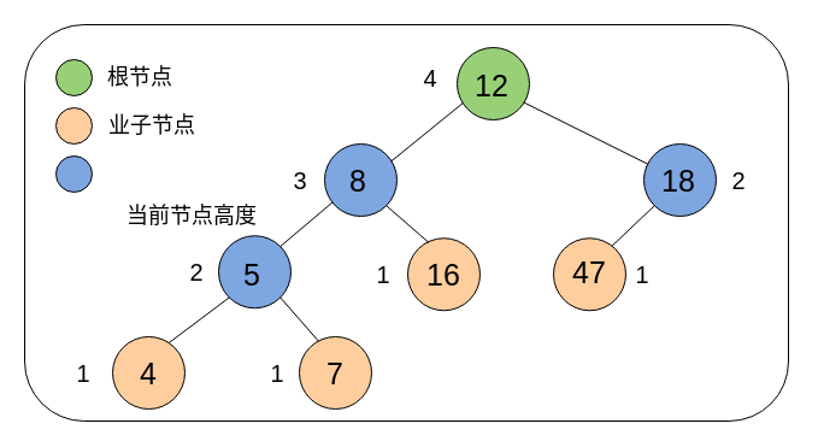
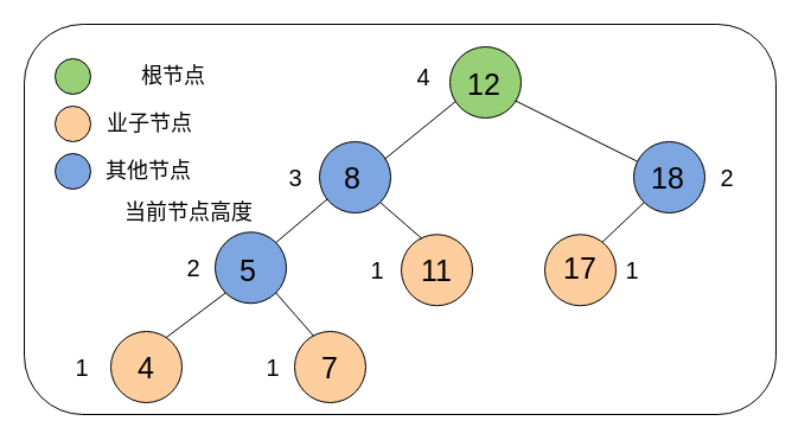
  <mxCell id="0" />
  <mxCell id="1" parent="0" />
  <mxCell id="2" value="" style="rounded=1;whiteSpace=wrap;html=1;fillColor=#FFFFFF;" parent="1" vertex="1"><mxGeometry x="20" y="20" width="634" height="329" as="geometry" /></mxCell>
  <mxCell id="3" value="" style="ellipse;whiteSpace=wrap;html=1;aspect=fixed;fillColor=#97D077;" parent="1" vertex="1"><mxGeometry x="379" y="39" width="60" height="60" as="geometry" /></mxCell>
  <mxCell id="4" value="" style="ellipse;whiteSpace=wrap;html=1;aspect=fixed;fillColor=#7EA6E0;" parent="1" vertex="1"><mxGeometry x="269" y="119" width="60" height="60" as="geometry" /></mxCell>
  <mxCell id="5" value="" style="ellipse;whiteSpace=wrap;html=1;aspect=fixed;fillColor=#7EA6E0;" parent="1" vertex="1"><mxGeometry x="534" y="119" width="60" height="60" as="geometry" /></mxCell>
  <mxCell id="6" value="" style="ellipse;whiteSpace=wrap;html=1;aspect=fixed;fillColor=#7EA6E0;" parent="1" vertex="1"><mxGeometry x="181" y="195.25" width="60" height="60" as="geometry" /></mxCell>
  <mxCell id="7" value="" style="ellipse;whiteSpace=wrap;html=1;aspect=fixed;fillColor=#FFCE9F;" parent="1" vertex="1"><mxGeometry x="338" y="197.25" width="60" height="60" as="geometry" /></mxCell>
  <mxCell id="8" value="" style="endArrow=none;html=1;entryX=0.078;entryY=0.769;entryDx=0;entryDy=0;entryPerimeter=0;exitX=0.922;exitY=0.239;exitDx=0;exitDy=0;exitPerimeter=0;" parent="1" source="4" target="3" edge="1"><mxGeometry width="50" height="50" relative="1" as="geometry"><mxPoint x="319" y="135" as="sourcePoint" /><mxPoint x="339" y="89" as="targetPoint" /></mxGeometry></mxCell>
  <mxCell id="9" value="" style="endArrow=none;html=1;entryX=0.108;entryY=0.808;entryDx=0;entryDy=0;entryPerimeter=0;exitX=1;exitY=0;exitDx=0;exitDy=0;" parent="1" source="6" target="4" edge="1"><mxGeometry width="50" height="50" relative="1" as="geometry"><mxPoint x="232" y="204" as="sourcePoint" /><mxPoint x="316.577" y="179.003" as="targetPoint" /></mxGeometry></mxCell>
  <mxCell id="10" value="" style="endArrow=none;html=1;entryX=1;entryY=1;entryDx=0;entryDy=0;exitX=0.29;exitY=0.059;exitDx=0;exitDy=0;exitPerimeter=0;" parent="1" source="7" target="4" edge="1"><mxGeometry width="50" height="50" relative="1" as="geometry"><mxPoint x="290.213" y="227.787" as="sourcePoint" /><mxPoint x="337.787" y="180.213" as="targetPoint" /></mxGeometry></mxCell>
  <mxCell id="11" value="" style="endArrow=none;html=1;entryX=0.923;entryY=0.759;entryDx=0;entryDy=0;entryPerimeter=0;" parent="1" source="5" target="3" edge="1"><mxGeometry width="50" height="50" relative="1" as="geometry"><mxPoint x="372.1" y="139.98" as="sourcePoint" /><mxPoint x="427.787" y="100.213" as="targetPoint" /></mxGeometry></mxCell>
  <mxCell id="12" value="" style="endArrow=none;html=1;entryX=0;entryY=1;entryDx=0;entryDy=0;exitX=0.737;exitY=0.116;exitDx=0;exitDy=0;exitPerimeter=0;" parent="1" source="28" target="6" edge="1"><mxGeometry width="50" height="50" relative="1" as="geometry"><mxPoint x="154" y="259" as="sourcePoint" /><mxPoint x="219" y="219" as="targetPoint" /></mxGeometry></mxCell>
  <mxCell id="13" value="" style="endArrow=none;html=1;entryX=1;entryY=1;entryDx=0;entryDy=0;exitX=0.287;exitY=0.086;exitDx=0;exitDy=0;exitPerimeter=0;" parent="1" source="29" target="6" edge="1"><mxGeometry width="50" height="50" relative="1" as="geometry"><mxPoint x="252.06" y="260.44" as="sourcePoint" /><mxPoint x="247.787" y="250.213" as="targetPoint" /></mxGeometry></mxCell>
  <mxCell id="14" value="" style="endArrow=none;html=1;entryX=0;entryY=1;entryDx=0;entryDy=0;exitX=0.8;exitY=0.116;exitDx=0;exitDy=0;exitPerimeter=0;" parent="1" source="26" target="5" edge="1"><mxGeometry width="50" height="50" relative="1" as="geometry"><mxPoint x="439" y="199" as="sourcePoint" /><mxPoint x="460.213" y="100.213" as="targetPoint" /></mxGeometry></mxCell>
  <mxCell id="15" value="" style="ellipse;whiteSpace=wrap;html=1;aspect=fixed;fillColor=#97D077;" parent="1" vertex="1"><mxGeometry x="46" y="49" width="30" height="30" as="geometry" /></mxCell>
  <mxCell id="16" value="" style="ellipse;whiteSpace=wrap;html=1;aspect=fixed;fillColor=#7EA6E0;" parent="1" vertex="1"><mxGeometry x="46" y="129" width="30" height="30" as="geometry" /></mxCell>
  <mxCell id="17" value="&lt;span style=&quot;font-size: 25px&quot;&gt;12&lt;/span&gt;" style="text;html=1;strokeColor=none;fillColor=none;align=center;verticalAlign=middle;whiteSpace=wrap;rounded=0;" parent="1" vertex="1"><mxGeometry x="388" y="60" width="40" height="20" as="geometry" /></mxCell>
  <mxCell id="18" value="&lt;span style=&quot;font-size: 25px&quot;&gt;8&lt;/span&gt;" style="text;html=1;strokeColor=none;fillColor=none;align=center;verticalAlign=middle;whiteSpace=wrap;rounded=0;" parent="1" vertex="1"><mxGeometry x="277" y="139" width="40" height="20" as="geometry" /></mxCell>
  <mxCell id="19" value="&lt;span style=&quot;font-size: 25px&quot;&gt;5&lt;/span&gt;" style="text;html=1;strokeColor=none;fillColor=none;align=center;verticalAlign=middle;whiteSpace=wrap;rounded=0;" parent="1" vertex="1"><mxGeometry x="189" y="217.25" width="40" height="20" as="geometry" /></mxCell>
- <mxCell id="20" value="&lt;span style=&quot;font-size: 25px&quot;&gt;16&lt;/span&gt;" style="text;html=1;strokeColor=none;fillColor=none;align=center;verticalAlign=middle;whiteSpace=wrap;rounded=0;" parent="1" vertex="1"><mxGeometry x="348" y="217.25" width="40" height="20" as="geometry" /></mxCell>
+ <mxCell id="20" value="&lt;span style=&quot;font-size: 25px&quot;&gt;11&lt;/span&gt;" style="text;html=1;strokeColor=none;fillColor=none;align=center;verticalAlign=middle;whiteSpace=wrap;rounded=0;" parent="1" vertex="1"><mxGeometry x="348" y="217.25" width="40" height="20" as="geometry" /></mxCell>
  <mxCell id="21" value="&lt;span style=&quot;font-size: 25px&quot;&gt;18&lt;/span&gt;" style="text;html=1;strokeColor=none;fillColor=none;align=center;verticalAlign=middle;whiteSpace=wrap;rounded=0;" parent="1" vertex="1"><mxGeometry x="534" y="129" width="58" height="40" as="geometry" /></mxCell>
- <mxCell id="22" value="&lt;font style=&quot;font-size: 18px&quot;&gt;根节点&lt;/font&gt;" style="text;html=1;strokeColor=none;fillColor=none;align=center;verticalAlign=middle;whiteSpace=wrap;rounded=0;" parent="1" vertex="1"><mxGeometry x="76" y="54" width="80" height="20" as="geometry" /></mxCell>
+ <mxCell id="22" value="&lt;font style=&quot;font-size: 18px&quot;&gt;根节点&lt;/font&gt;" style="text;html=1;strokeColor=none;fillColor=none;align=center;verticalAlign=middle;whiteSpace=wrap;rounded=0;" parent="1" vertex="1"><mxGeometry x="106" y="54" width="80" height="20" as="geometry" /></mxCell>
+ <mxCell id="23" value="&lt;font style=&quot;font-size: 18px&quot;&gt;其他节点&lt;/font&gt;" style="text;html=1;strokeColor=none;fillColor=none;align=center;verticalAlign=middle;whiteSpace=wrap;rounded=0;" parent="1" vertex="1"><mxGeometry x="76" y="134" width="98" height="20" as="geometry" /></mxCell>
  <mxCell id="24" value="" style="ellipse;whiteSpace=wrap;html=1;aspect=fixed;fillColor=#FFCE9F;" parent="1" vertex="1"><mxGeometry x="46" y="89" width="30" height="30" as="geometry" /></mxCell>
  <mxCell id="25" value="&lt;font style=&quot;font-size: 18px&quot;&gt;业子节点&lt;/font&gt;" style="text;html=1;strokeColor=none;fillColor=none;align=center;verticalAlign=middle;whiteSpace=wrap;rounded=0;" parent="1" vertex="1"><mxGeometry x="71" y="94" width="110" height="20" as="geometry" /></mxCell>
  <mxCell id="26" value="" style="ellipse;whiteSpace=wrap;html=1;aspect=fixed;fillColor=#FFCE9F;" parent="1" vertex="1"><mxGeometry x="459" y="197.25" width="60" height="60" as="geometry" /></mxCell>
- <mxCell id="27" value="&lt;span style=&quot;font-size: 25px&quot;&gt;47&lt;/span&gt;" style="text;html=1;strokeColor=none;fillColor=none;align=center;verticalAlign=middle;whiteSpace=wrap;rounded=0;" parent="1" vertex="1"><mxGeometry x="469" y="215.25" width="40" height="20" as="geometry" /></mxCell>
+ <mxCell id="27" value="&lt;span style=&quot;font-size: 25px&quot;&gt;17&lt;/span&gt;" style="text;html=1;strokeColor=none;fillColor=none;align=center;verticalAlign=middle;whiteSpace=wrap;rounded=0;" parent="1" vertex="1"><mxGeometry x="469" y="215.25" width="40" height="20" as="geometry" /></mxCell>
  <mxCell id="28" value="" style="ellipse;whiteSpace=wrap;html=1;aspect=fixed;fillColor=#FFCE9F;" parent="1" vertex="1"><mxGeometry x="93" y="279" width="60" height="60" as="geometry" /></mxCell>
  <mxCell id="29" value="" style="ellipse;whiteSpace=wrap;html=1;aspect=fixed;fillColor=#FFCE9F;" parent="1" vertex="1"><mxGeometry x="248" y="279" width="60" height="60" as="geometry" /></mxCell>
  <mxCell id="30" value="&lt;span style=&quot;font-size: 25px&quot;&gt;4&lt;/span&gt;" style="text;html=1;strokeColor=none;fillColor=none;align=center;verticalAlign=middle;whiteSpace=wrap;rounded=0;" parent="1" vertex="1"><mxGeometry x="103" y="299" width="40" height="20" as="geometry" /></mxCell>
  <mxCell id="31" value="&lt;span style=&quot;font-size: 25px&quot;&gt;7&lt;/span&gt;" style="text;html=1;strokeColor=none;fillColor=none;align=center;verticalAlign=middle;whiteSpace=wrap;rounded=0;" parent="1" vertex="1"><mxGeometry x="258" y="299" width="40" height="20" as="geometry" /></mxCell>
  <mxCell id="32" value="&lt;font style=&quot;font-size: 20px&quot;&gt;2&lt;/font&gt;" style="text;html=1;strokeColor=none;fillColor=none;align=center;verticalAlign=middle;whiteSpace=wrap;rounded=0;" parent="1" vertex="1"><mxGeometry x="114" y="215.25" width="98" height="20" as="geometry" /></mxCell>
  <mxCell id="33" value="&lt;font style=&quot;font-size: 20px&quot;&gt;1&lt;/font&gt;" style="text;html=1;strokeColor=none;fillColor=none;align=center;verticalAlign=middle;whiteSpace=wrap;rounded=0;" parent="1" vertex="1"><mxGeometry x="20" y="299" width="98" height="20" as="geometry" /></mxCell>
  <mxCell id="34" value="&lt;font style=&quot;font-size: 20px&quot;&gt;1&lt;/font&gt;" style="text;html=1;strokeColor=none;fillColor=none;align=center;verticalAlign=middle;whiteSpace=wrap;rounded=0;" parent="1" vertex="1"><mxGeometry x="181" y="299" width="98" height="20" as="geometry" /></mxCell>
  <mxCell id="35" value="&lt;font style=&quot;font-size: 20px&quot;&gt;1&lt;/font&gt;" style="text;html=1;strokeColor=none;fillColor=none;align=center;verticalAlign=middle;whiteSpace=wrap;rounded=0;" parent="1" vertex="1"><mxGeometry x="269" y="217.25" width="98" height="20" as="geometry" /></mxCell>
  <mxCell id="36" value="&lt;font style=&quot;font-size: 20px&quot;&gt;1&lt;/font&gt;" style="text;html=1;strokeColor=none;fillColor=none;align=center;verticalAlign=middle;whiteSpace=wrap;rounded=0;" parent="1" vertex="1"><mxGeometry x="484" y="217.25" width="98" height="20" as="geometry" /></mxCell>
  <mxCell id="37" value="&lt;font style=&quot;font-size: 20px&quot;&gt;3&lt;/font&gt;" style="text;html=1;strokeColor=none;fillColor=none;align=center;verticalAlign=middle;whiteSpace=wrap;rounded=0;" parent="1" vertex="1"><mxGeometry x="200" y="139" width="98" height="20" as="geometry" /></mxCell>
  <mxCell id="38" value="&lt;font style=&quot;font-size: 20px&quot;&gt;2&lt;/font&gt;" style="text;html=1;strokeColor=none;fillColor=none;align=center;verticalAlign=middle;whiteSpace=wrap;rounded=0;" parent="1" vertex="1"><mxGeometry x="564" y="139" width="98" height="20" as="geometry" /></mxCell>
  <mxCell id="39" value="&lt;font style=&quot;font-size: 20px&quot;&gt;4&lt;/font&gt;" style="text;html=1;strokeColor=none;fillColor=none;align=center;verticalAlign=middle;whiteSpace=wrap;rounded=0;" parent="1" vertex="1"><mxGeometry x="308" y="54" width="98" height="20" as="geometry" /></mxCell>
  <mxCell id="40" value="&lt;font style=&quot;font-size: 18px&quot;&gt;当前节点高度&lt;/font&gt;" style="text;html=1;strokeColor=none;fillColor=none;align=center;verticalAlign=middle;whiteSpace=wrap;rounded=0;" vertex="1" parent="1"><mxGeometry x="100" y="169" width="118" height="20" as="geometry" /></mxCell>
